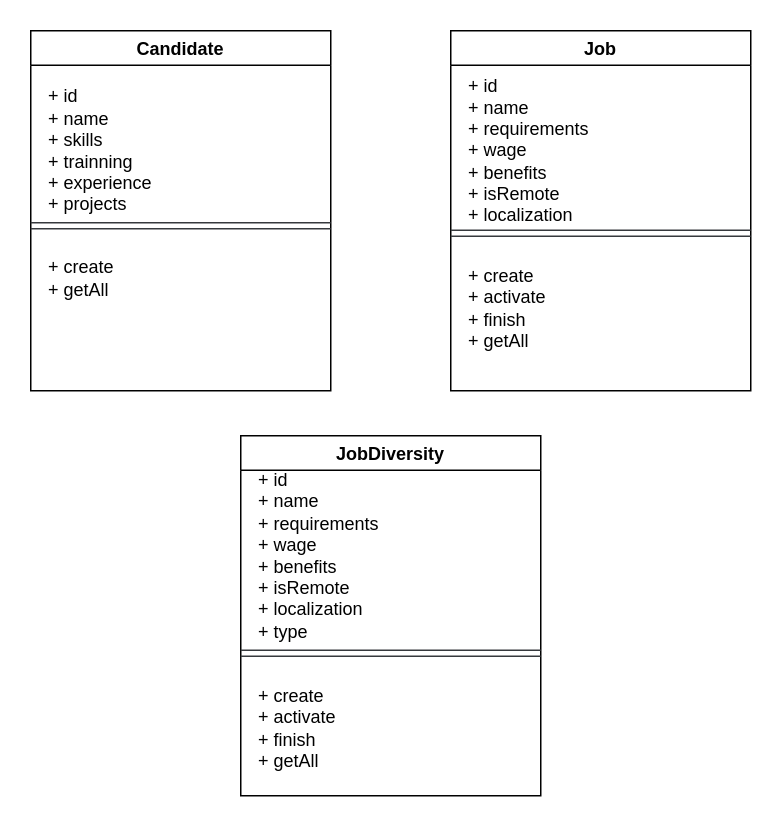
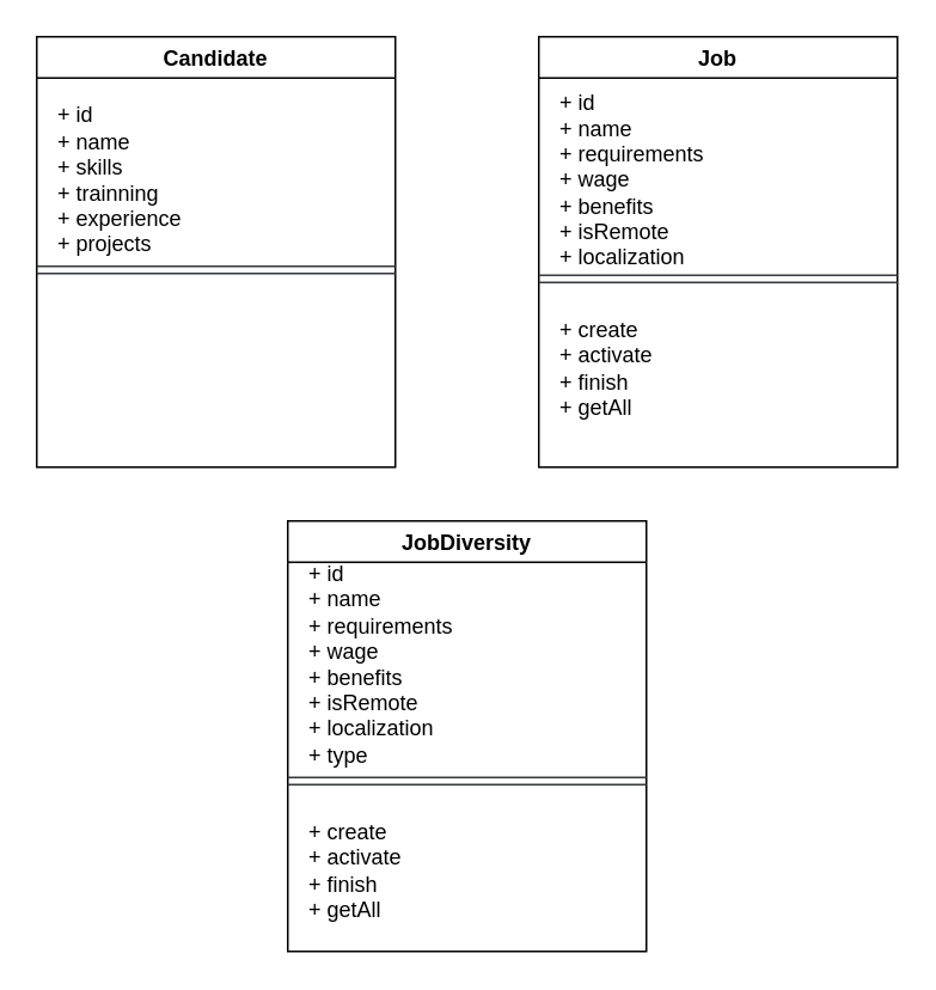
  <mxCell id="0" />
  <mxCell id="1" parent="0" />
  <mxCell id="2" value="Candidate" style="swimlane;" parent="1" vertex="1"><mxGeometry x="20" y="20" width="200" height="240" as="geometry" /></mxCell>
  <mxCell id="3" value="+ id&lt;br&gt;+ name&lt;br&gt;+ skills&lt;br&gt;&lt;div style=&quot;&quot;&gt;+ trainning&lt;/div&gt;&lt;div style=&quot;&quot;&gt;+ experience&lt;/div&gt;&lt;div style=&quot;&quot;&gt;+ projects&lt;/div&gt;" style="text;html=1;align=left;verticalAlign=middle;resizable=0;points=[];autosize=1;fillColor=none;" parent="2" vertex="1"><mxGeometry x="10" y="30" width="90" height="100" as="geometry" /></mxCell>
  <mxCell id="4" value="" style="shape=link;html=1;fillColor=#f9f7ed;strokeColor=#36393d;" parent="2" edge="1"><mxGeometry width="100" relative="1" as="geometry"><mxPoint y="130" as="sourcePoint" /><mxPoint x="200" y="130" as="targetPoint" /></mxGeometry></mxCell>
- <mxCell id="5" value="+ create&lt;br&gt;+ getAll" style="text;html=1;align=left;verticalAlign=middle;resizable=0;points=[];autosize=1;fillColor=none;" parent="2" vertex="1"><mxGeometry x="10" y="145" width="70" height="40" as="geometry" /></mxCell>
  <mxCell id="6" value="Job" style="swimlane;" parent="1" vertex="1"><mxGeometry x="300" y="20" width="200" height="240" as="geometry" /></mxCell>
  <mxCell id="7" value="+ id&lt;br&gt;+ name&lt;br&gt;&lt;div style=&quot;&quot;&gt;+ requirements&lt;/div&gt;&lt;div style=&quot;&quot;&gt;+ wage&lt;/div&gt;&lt;div style=&quot;&quot;&gt;+ benefits&lt;/div&gt;&lt;div style=&quot;&quot;&gt;+ isRemote&lt;/div&gt;&lt;div style=&quot;&quot;&gt;+ localization&lt;/div&gt;" style="text;html=1;align=left;verticalAlign=middle;resizable=0;points=[];autosize=1;fillColor=none;" parent="6" vertex="1"><mxGeometry x="10" y="25" width="100" height="110" as="geometry" /></mxCell>
  <mxCell id="8" value="" style="shape=link;html=1;fillColor=#f9f7ed;strokeColor=#36393d;" parent="6" edge="1"><mxGeometry width="100" relative="1" as="geometry"><mxPoint y="135" as="sourcePoint" /><mxPoint x="200" y="135" as="targetPoint" /></mxGeometry></mxCell>
  <mxCell id="9" value="+ create&lt;br&gt;+ activate&lt;br&gt;+ finish&lt;br&gt;+ getAll" style="text;html=1;align=left;verticalAlign=middle;resizable=0;points=[];autosize=1;fillColor=none;" parent="6" vertex="1"><mxGeometry x="10" y="150" width="80" height="70" as="geometry" /></mxCell>
  <mxCell id="10" value="JobDiversity" style="swimlane;" vertex="1" parent="1"><mxGeometry x="160" y="290" width="200" height="240" as="geometry" /></mxCell>
  <mxCell id="11" value="+ id&lt;br&gt;+ name&lt;br&gt;&lt;div style=&quot;&quot;&gt;+ requirements&lt;/div&gt;&lt;div style=&quot;&quot;&gt;+ wage&lt;/div&gt;&lt;div style=&quot;&quot;&gt;+ benefits&lt;/div&gt;&lt;div style=&quot;&quot;&gt;+ isRemote&lt;/div&gt;&lt;div style=&quot;&quot;&gt;+ localization&lt;/div&gt;&lt;div style=&quot;&quot;&gt;+ type&lt;/div&gt;" style="text;html=1;align=left;verticalAlign=middle;resizable=0;points=[];autosize=1;fillColor=none;" vertex="1" parent="10"><mxGeometry x="10" y="15" width="100" height="130" as="geometry" /></mxCell>
  <mxCell id="12" value="" style="shape=link;html=1;fillColor=#f9f7ed;strokeColor=#36393d;" edge="1" parent="10"><mxGeometry width="100" relative="1" as="geometry"><mxPoint y="145" as="sourcePoint" /><mxPoint x="200" y="145" as="targetPoint" /></mxGeometry></mxCell>
  <mxCell id="13" value="+ create&lt;br&gt;+ activate&lt;br&gt;+ finish&lt;br&gt;+ getAll" style="text;html=1;align=left;verticalAlign=middle;resizable=0;points=[];autosize=1;fillColor=none;" vertex="1" parent="10"><mxGeometry x="10" y="160" width="80" height="70" as="geometry" /></mxCell>
